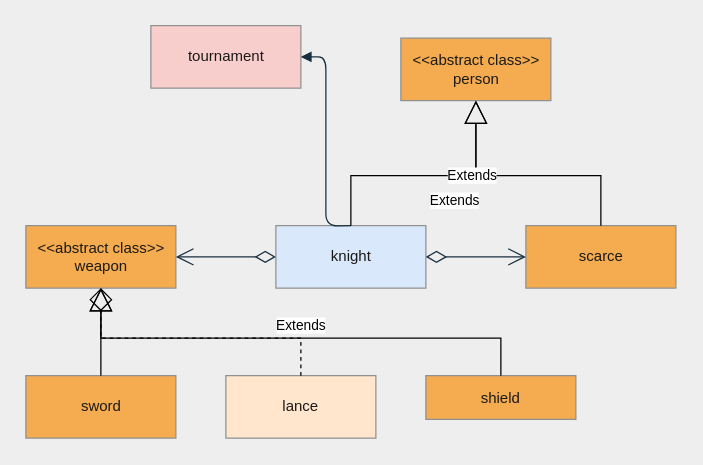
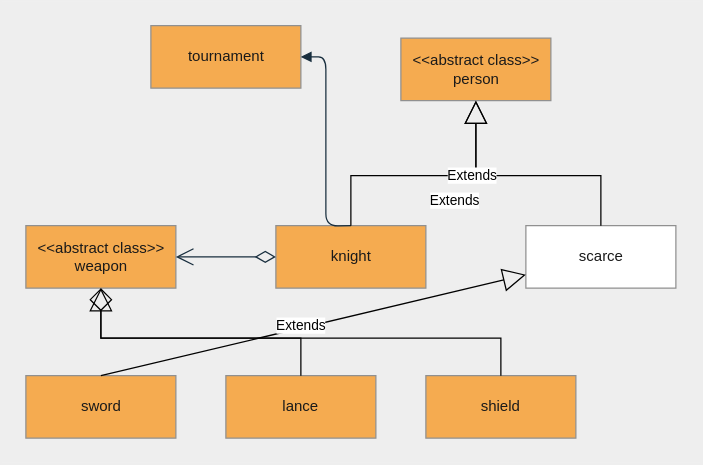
  <mxCell id="0" />
  <mxCell id="1" parent="0" />
  <mxCell id="2" value="&amp;lt;&amp;lt;abstract class&amp;gt;&amp;gt;&lt;br&gt;person" style="html=1;fillColor=#F5AB50;strokeColor=#909090;fontColor=#1A1A1A;" parent="1" vertex="1"><mxGeometry x="320" y="30" width="120" height="50" as="geometry" /></mxCell>
- <mxCell id="3" value="knight" style="html=1;fillColor=#dae8fc;strokeColor=#909090;fontColor=#1A1A1A;" parent="1" vertex="1"><mxGeometry x="220" y="180" width="120" height="50" as="geometry" /></mxCell>
- <mxCell id="4" value="scarce" style="html=1;fillColor=#F5AB50;strokeColor=#909090;fontColor=#1A1A1A;" parent="1" vertex="1"><mxGeometry x="420" y="180" width="120" height="50" as="geometry" /></mxCell>
+ <mxCell id="3" value="knight" style="html=1;fillColor=#F5AB50;strokeColor=#909090;fontColor=#1A1A1A;" parent="1" vertex="1"><mxGeometry x="220" y="180" width="120" height="50" as="geometry" /></mxCell>
+ <mxCell id="4" value="scarce" style="html=1;fillColor=#ffffff;strokeColor=#909090;fontColor=#1A1A1A;" parent="1" vertex="1"><mxGeometry x="420" y="180" width="120" height="50" as="geometry" /></mxCell>
  <mxCell id="5" value="&amp;lt;&amp;lt;abstract class&amp;gt;&amp;gt;&lt;br&gt;weapon" style="html=1;fillColor=#F5AB50;strokeColor=#909090;fontColor=#1A1A1A;" parent="1" vertex="1"><mxGeometry x="20" y="180" width="120" height="50" as="geometry" /></mxCell>
- <mxCell id="6" value="tournament" style="html=1;fillColor=#f8cecc;strokeColor=#909090;fontColor=#1A1A1A;" parent="1" vertex="1"><mxGeometry x="120" y="20" width="120" height="50" as="geometry" /></mxCell>
+ <mxCell id="6" value="tournament" style="html=1;fillColor=#F5AB50;strokeColor=#909090;fontColor=#1A1A1A;" parent="1" vertex="1"><mxGeometry x="120" y="20" width="120" height="50" as="geometry" /></mxCell>
  <mxCell id="7" value="sword" style="html=1;rounded=0;sketch=0;fontColor=#1A1A1A;strokeColor=#909090;fillColor=#F5AB50;" parent="1" vertex="1"><mxGeometry x="20" y="300" width="120" height="50" as="geometry" /></mxCell>
  <mxCell id="8" value="" style="endArrow=open;html=1;endSize=12;startArrow=diamondThin;startSize=14;startFill=0;edgeStyle=orthogonalEdgeStyle;align=left;verticalAlign=bottom;rounded=1;sketch=0;fontColor=#1A1A1A;strokeColor=#182E3E;curved=0;exitX=0;exitY=0.5;exitDx=0;exitDy=0;entryX=1;entryY=0.5;entryDx=0;entryDy=0;labelBackgroundColor=#EEEEEE;" parent="1" source="3" target="5" edge="1"><mxGeometry x="-1" y="3" relative="1" as="geometry"><mxPoint x="180" y="230" as="sourcePoint" /><mxPoint x="280" y="320" as="targetPoint" /></mxGeometry></mxCell>
  <mxCell id="9" value="" style="endArrow=block;endFill=1;html=1;edgeStyle=orthogonalEdgeStyle;align=left;verticalAlign=top;rounded=1;sketch=0;fontColor=#1A1A1A;strokeColor=#182E3E;curved=0;entryX=1;entryY=0.5;entryDx=0;entryDy=0;labelBackgroundColor=#EEEEEE;" parent="1" target="6" edge="1"><mxGeometry x="-1" relative="1" as="geometry"><mxPoint x="280" y="180" as="sourcePoint" /><mxPoint x="330" y="120" as="targetPoint" /></mxGeometry></mxCell>
- <mxCell id="10" value="lance" style="whiteSpace=wrap;html=1;rounded=0;sketch=0;fontColor=#1A1A1A;strokeColor=#909090;fillColor=#ffe6cc;" parent="1" vertex="1"><mxGeometry x="180" y="300" width="120" height="50" as="geometry" /></mxCell>
- <mxCell id="11" value="shield" style="whiteSpace=wrap;html=1;rounded=0;sketch=0;fontColor=#1A1A1A;strokeColor=#909090;fillColor=#F5AB50;" parent="1" vertex="1"><mxGeometry x="340" y="300" width="120" height="35" as="geometry" /></mxCell>
- <mxCell id="12" value="" style="endArrow=open;html=1;endSize=12;startArrow=diamondThin;startSize=14;startFill=0;edgeStyle=orthogonalEdgeStyle;align=left;verticalAlign=bottom;rounded=0;exitX=1;exitY=0.5;exitDx=0;exitDy=0;entryX=0;entryY=0.5;entryDx=0;entryDy=0;labelBackgroundColor=#EEEEEE;strokeColor=#182E3E;fontColor=#1A1A1A;" parent="1" source="3" target="4" edge="1"><mxGeometry x="-1" y="3" relative="1" as="geometry"><mxPoint x="250" y="270" as="sourcePoint" /><mxPoint x="410" y="270" as="targetPoint" /></mxGeometry></mxCell>
- <mxCell id="13" value="" style="endArrow=block;endSize=16;endFill=0;html=1;rounded=0;fontColor=default;entryX=0.5;entryY=1;entryDx=0;entryDy=0;exitX=0.5;exitY=0;exitDx=0;exitDy=0;" edge="1" parent="1" source="7" target="5"><mxGeometry x="-0.143" y="40" width="160" relative="1" as="geometry"><mxPoint x="140" y="280" as="sourcePoint" /><mxPoint x="300" y="280" as="targetPoint" /><mxPoint as="offset" /></mxGeometry></mxCell>
- <mxCell id="14" value="Extends" style="endArrow=block;endSize=16;endFill=0;html=1;rounded=0;fontColor=default;entryX=0.5;entryY=1;entryDx=0;entryDy=0;exitX=0.5;exitY=0;exitDx=0;exitDy=0;dashed=1;" edge="1" parent="1" source="10" target="5"><mxGeometry x="-0.739" y="-10" width="160" relative="1" as="geometry"><mxPoint x="90" y="310" as="sourcePoint" /><mxPoint x="90" y="240" as="targetPoint" /><Array as="points"><mxPoint x="240" y="270" /><mxPoint x="80" y="270" /></Array><mxPoint as="offset" /></mxGeometry></mxCell>
+ <mxCell id="10" value="lance" style="whiteSpace=wrap;html=1;rounded=0;sketch=0;fontColor=#1A1A1A;strokeColor=#909090;fillColor=#F5AB50;" parent="1" vertex="1"><mxGeometry x="180" y="300" width="120" height="50" as="geometry" /></mxCell>
+ <mxCell id="11" value="shield" style="whiteSpace=wrap;html=1;rounded=0;sketch=0;fontColor=#1A1A1A;strokeColor=#909090;fillColor=#F5AB50;" parent="1" vertex="1"><mxGeometry x="340" y="300" width="120" height="50" as="geometry" /></mxCell>
+ <mxCell id="13" value="" style="endArrow=block;endSize=16;endFill=0;html=1;rounded=0;fontColor=default;exitX=0.5;exitY=0;exitDx=0;exitDy=0;" edge="1" parent="1" source="7" target="4"><mxGeometry x="-0.143" y="40" width="160" relative="1" as="geometry"><mxPoint x="140" y="280" as="sourcePoint" /><mxPoint x="300" y="280" as="targetPoint" /><mxPoint as="offset" /></mxGeometry></mxCell>
+ <mxCell id="14" value="Extends" style="endArrow=block;endSize=16;endFill=0;html=1;rounded=0;fontColor=default;entryX=0.5;entryY=1;entryDx=0;entryDy=0;exitX=0.5;exitY=0;exitDx=0;exitDy=0;" edge="1" parent="1" source="10" target="5"><mxGeometry x="-0.739" y="-10" width="160" relative="1" as="geometry"><mxPoint x="90" y="310" as="sourcePoint" /><mxPoint x="90" y="240" as="targetPoint" /><Array as="points"><mxPoint x="240" y="270" /><mxPoint x="80" y="270" /></Array><mxPoint as="offset" /></mxGeometry></mxCell>
  <mxCell id="15" value="" style="endArrow=diamond;endSize=16;endFill=0;html=1;rounded=0;fontColor=default;entryX=0.5;entryY=1;entryDx=0;entryDy=0;exitX=0.5;exitY=0;exitDx=0;exitDy=0;" edge="1" parent="1" source="11" target="5"><mxGeometry x="-0.385" y="10" width="160" relative="1" as="geometry"><mxPoint x="100" y="320" as="sourcePoint" /><mxPoint x="100" y="250" as="targetPoint" /><Array as="points"><mxPoint x="400" y="270" /><mxPoint x="80" y="270" /></Array><mxPoint as="offset" /></mxGeometry></mxCell>
  <mxCell id="16" value="Extends" style="endArrow=block;endSize=16;endFill=0;html=1;rounded=0;fontColor=default;entryX=0.5;entryY=1;entryDx=0;entryDy=0;exitX=0.5;exitY=0;exitDx=0;exitDy=0;" edge="1" parent="1" source="3" target="2"><mxGeometry x="0.333" y="-10" width="160" relative="1" as="geometry"><mxPoint x="110" y="330" as="sourcePoint" /><mxPoint x="110" y="260" as="targetPoint" /><Array as="points"><mxPoint x="280" y="140" /><mxPoint x="380" y="140" /></Array><mxPoint x="-10" y="10" as="offset" /></mxGeometry></mxCell>
  <mxCell id="17" value="Extends" style="endArrow=block;endSize=16;endFill=0;html=1;rounded=0;fontColor=default;exitX=0.5;exitY=0;exitDx=0;exitDy=0;entryX=0.5;entryY=1;entryDx=0;entryDy=0;" edge="1" parent="1" source="4" target="2"><mxGeometry x="0.333" y="-10" width="160" relative="1" as="geometry"><mxPoint x="290" y="190" as="sourcePoint" /><mxPoint x="390" y="80" as="targetPoint" /><Array as="points"><mxPoint x="480" y="140" /><mxPoint x="380" y="140" /></Array><mxPoint x="-10" y="10" as="offset" /></mxGeometry></mxCell>
